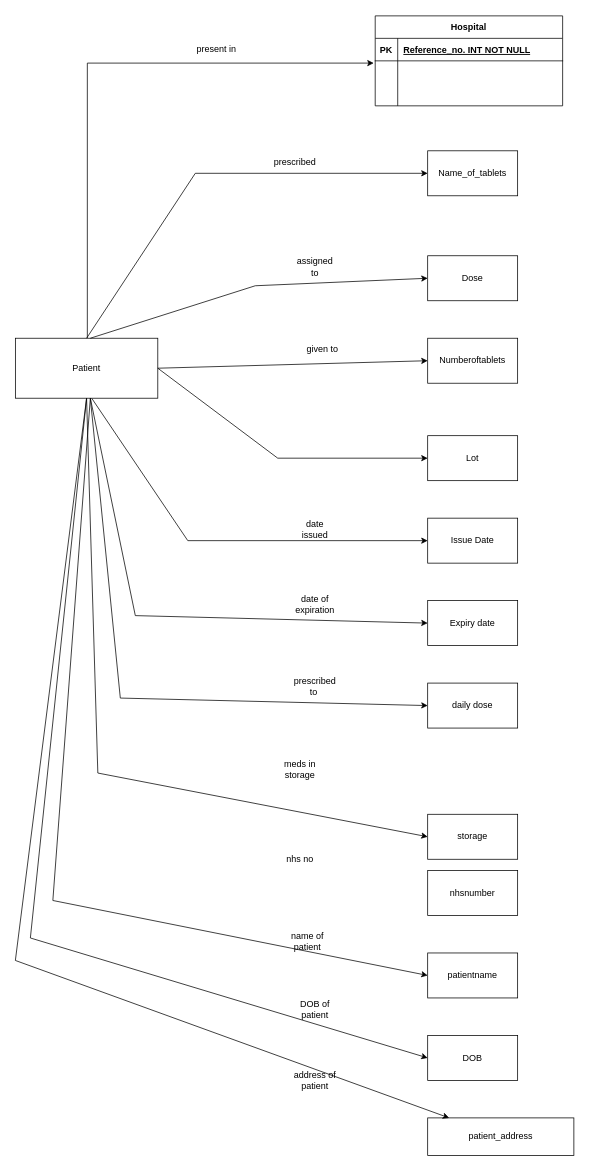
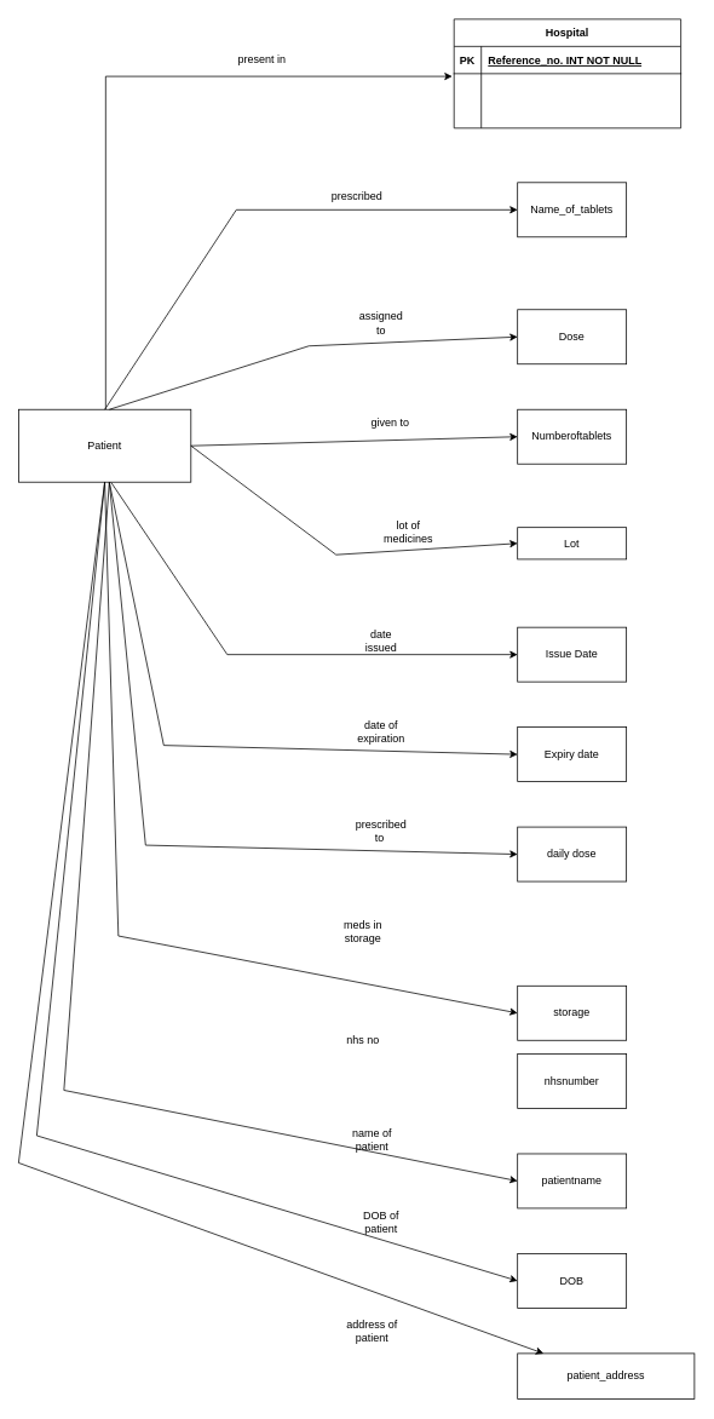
  <mxCell id="0" />
  <mxCell id="1" parent="0" />
  <mxCell id="2" value="Hospital" style="shape=table;startSize=30;container=1;collapsible=1;childLayout=tableLayout;fixedRows=1;rowLines=0;fontStyle=1;align=center;resizeLast=1;" parent="1" vertex="1"><mxGeometry x="500" y="20" width="250" height="120" as="geometry" /></mxCell>
  <mxCell id="3" value="" style="shape=partialRectangle;collapsible=0;dropTarget=0;pointerEvents=0;fillColor=none;points=[[0,0.5],[1,0.5]];portConstraint=eastwest;top=0;left=0;right=0;bottom=1;" parent="2" vertex="1"><mxGeometry y="30" width="250" height="30" as="geometry" /></mxCell>
  <mxCell id="4" value="PK" style="shape=partialRectangle;overflow=hidden;connectable=0;fillColor=none;top=0;left=0;bottom=0;right=0;fontStyle=1;" parent="3" vertex="1"><mxGeometry width="30" height="30" as="geometry"><mxRectangle width="30" height="30" as="alternateBounds" /></mxGeometry></mxCell>
  <mxCell id="5" value="Reference_no. INT NOT NULL" style="shape=partialRectangle;overflow=hidden;connectable=0;fillColor=none;top=0;left=0;bottom=0;right=0;align=left;spacingLeft=6;fontStyle=5;" parent="3" vertex="1"><mxGeometry x="30" width="220" height="30" as="geometry"><mxRectangle width="220" height="30" as="alternateBounds" /></mxGeometry></mxCell>
  <mxCell id="6" value="" style="shape=partialRectangle;collapsible=0;dropTarget=0;pointerEvents=0;fillColor=none;points=[[0,0.5],[1,0.5]];portConstraint=eastwest;top=0;left=0;right=0;bottom=0;" parent="2" vertex="1"><mxGeometry y="60" width="250" height="60" as="geometry" /></mxCell>
  <mxCell id="7" value="" style="shape=partialRectangle;overflow=hidden;connectable=0;fillColor=none;top=0;left=0;bottom=0;right=0;" parent="6" vertex="1"><mxGeometry width="30" height="60" as="geometry"><mxRectangle width="30" height="60" as="alternateBounds" /></mxGeometry></mxCell>
  <mxCell id="8" value="" style="shape=partialRectangle;overflow=hidden;connectable=0;fillColor=none;top=0;left=0;bottom=0;right=0;align=left;spacingLeft=6;" parent="6" vertex="1"><mxGeometry x="30" width="220" height="60" as="geometry"><mxRectangle width="220" height="60" as="alternateBounds" /></mxGeometry></mxCell>
  <mxCell id="9" style="edgeStyle=orthogonalEdgeStyle;rounded=0;orthogonalLoop=1;jettySize=auto;html=1;entryX=-0.008;entryY=0.05;entryDx=0;entryDy=0;entryPerimeter=0;" edge="1" parent="1" source="10" target="6"><mxGeometry relative="1" as="geometry"><mxPoint x="115" y="37.333" as="targetPoint" /><Array as="points"><mxPoint x="116" y="83" /></Array></mxGeometry></mxCell>
  <mxCell id="10" value="Patient" style="rounded=0;whiteSpace=wrap;html=1;" vertex="1" parent="1"><mxGeometry x="20" y="450" width="190" height="80" as="geometry" /></mxCell>
  <mxCell id="11" value="Name_of_tablets" style="rounded=0;whiteSpace=wrap;html=1;" vertex="1" parent="1"><mxGeometry x="570" y="200" width="120" height="60" as="geometry" /></mxCell>
  <mxCell id="12" value="Dose" style="rounded=0;whiteSpace=wrap;html=1;" vertex="1" parent="1"><mxGeometry x="570" y="340" width="120" height="60" as="geometry" /></mxCell>
  <mxCell id="13" value="Numberoftablets" style="rounded=0;whiteSpace=wrap;html=1;" vertex="1" parent="1"><mxGeometry x="570" y="450" width="120" height="60" as="geometry" /></mxCell>
- <mxCell id="14" value="Lot" style="rounded=0;whiteSpace=wrap;html=1;" vertex="1" parent="1"><mxGeometry x="570" y="580" width="120" height="60" as="geometry" /></mxCell>
+ <mxCell id="14" value="Lot" style="rounded=0;whiteSpace=wrap;html=1;" vertex="1" parent="1"><mxGeometry x="570" y="580" width="120" height="35" as="geometry" /></mxCell>
  <mxCell id="15" value="Issue Date" style="rounded=0;whiteSpace=wrap;html=1;" vertex="1" parent="1"><mxGeometry x="570" y="690" width="120" height="60" as="geometry" /></mxCell>
  <mxCell id="16" value="Expiry date" style="rounded=0;whiteSpace=wrap;html=1;" vertex="1" parent="1"><mxGeometry x="570" y="800" width="120" height="60" as="geometry" /></mxCell>
  <mxCell id="17" value="daily dose" style="rounded=0;whiteSpace=wrap;html=1;" vertex="1" parent="1"><mxGeometry x="570" y="910" width="120" height="60" as="geometry" /></mxCell>
  <mxCell id="18" value="storage" style="rounded=0;whiteSpace=wrap;html=1;" vertex="1" parent="1"><mxGeometry x="570" y="1085" width="120" height="60" as="geometry" /></mxCell>
  <mxCell id="19" value="nhsnumber" style="rounded=0;whiteSpace=wrap;html=1;" vertex="1" parent="1"><mxGeometry x="570" y="1160" width="120" height="60" as="geometry" /></mxCell>
  <mxCell id="20" value="patientname" style="rounded=0;whiteSpace=wrap;html=1;" vertex="1" parent="1"><mxGeometry x="570" y="1270" width="120" height="60" as="geometry" /></mxCell>
  <mxCell id="21" value="DOB" style="rounded=0;whiteSpace=wrap;html=1;" vertex="1" parent="1"><mxGeometry x="570" y="1380" width="120" height="60" as="geometry" /></mxCell>
  <mxCell id="22" value="patient_address" style="rounded=0;whiteSpace=wrap;html=1;" vertex="1" parent="1"><mxGeometry x="570" y="1490" width="195" height="50" as="geometry" /></mxCell>
  <mxCell id="23" value="" style="endArrow=classic;html=1;rounded=0;exitX=0.5;exitY=0;exitDx=0;exitDy=0;entryX=0;entryY=0.5;entryDx=0;entryDy=0;" edge="1" parent="1" source="10" target="11"><mxGeometry width="50" height="50" relative="1" as="geometry"><mxPoint x="260" y="360" as="sourcePoint" /><mxPoint x="310" y="310" as="targetPoint" /><Array as="points"><mxPoint x="260" y="230" /></Array></mxGeometry></mxCell>
  <mxCell id="24" value="" style="endArrow=classic;html=1;rounded=0;entryX=0;entryY=0.5;entryDx=0;entryDy=0;" edge="1" parent="1" target="12"><mxGeometry width="50" height="50" relative="1" as="geometry"><mxPoint x="120" y="450" as="sourcePoint" /><mxPoint x="310" y="440" as="targetPoint" /><Array as="points"><mxPoint x="340" y="380" /></Array></mxGeometry></mxCell>
  <mxCell id="25" value="" style="endArrow=classic;html=1;rounded=0;exitX=1;exitY=0.5;exitDx=0;exitDy=0;entryX=0;entryY=0.5;entryDx=0;entryDy=0;" edge="1" parent="1" source="10" target="13"><mxGeometry width="50" height="50" relative="1" as="geometry"><mxPoint x="260" y="490" as="sourcePoint" /><mxPoint x="310" y="440" as="targetPoint" /></mxGeometry></mxCell>
  <mxCell id="26" value="" style="endArrow=classic;html=1;rounded=0;exitX=1;exitY=0.5;exitDx=0;exitDy=0;entryX=0;entryY=0.5;entryDx=0;entryDy=0;" edge="1" parent="1" source="10" target="14"><mxGeometry width="50" height="50" relative="1" as="geometry"><mxPoint x="260" y="620" as="sourcePoint" /><mxPoint x="310" y="570" as="targetPoint" /><Array as="points"><mxPoint x="370" y="610" /></Array></mxGeometry></mxCell>
  <mxCell id="27" value="" style="endArrow=classic;html=1;rounded=0;exitX=0.537;exitY=1.004;exitDx=0;exitDy=0;exitPerimeter=0;entryX=0;entryY=0.5;entryDx=0;entryDy=0;" edge="1" parent="1" source="10" target="15"><mxGeometry width="50" height="50" relative="1" as="geometry"><mxPoint x="260" y="620" as="sourcePoint" /><mxPoint x="310" y="570" as="targetPoint" /><Array as="points"><mxPoint x="250" y="720" /></Array></mxGeometry></mxCell>
  <mxCell id="28" value="" style="endArrow=classic;html=1;rounded=0;entryX=0;entryY=0.5;entryDx=0;entryDy=0;" edge="1" parent="1" target="16"><mxGeometry width="50" height="50" relative="1" as="geometry"><mxPoint x="120" y="530" as="sourcePoint" /><mxPoint x="310" y="730" as="targetPoint" /><Array as="points"><mxPoint x="180" y="820" /></Array></mxGeometry></mxCell>
  <mxCell id="29" value="" style="endArrow=classic;html=1;rounded=0;entryX=0;entryY=0.5;entryDx=0;entryDy=0;" edge="1" parent="1" target="17"><mxGeometry width="50" height="50" relative="1" as="geometry"><mxPoint x="120" y="530" as="sourcePoint" /><mxPoint x="310" y="920" as="targetPoint" /><Array as="points"><mxPoint x="160" y="930" /></Array></mxGeometry></mxCell>
  <mxCell id="30" value="" style="endArrow=classic;html=1;rounded=0;exitX=0.5;exitY=1;exitDx=0;exitDy=0;entryX=0;entryY=0.5;entryDx=0;entryDy=0;" edge="1" parent="1" source="10" target="18"><mxGeometry width="50" height="50" relative="1" as="geometry"><mxPoint x="70" y="800" as="sourcePoint" /><mxPoint x="310" y="850" as="targetPoint" /><Array as="points"><mxPoint x="130" y="1030" /></Array></mxGeometry></mxCell>
  <mxCell id="31" value="" style="endArrow=classic;html=1;rounded=0;entryX=0;entryY=0.5;entryDx=0;entryDy=0;" edge="1" parent="1" target="20"><mxGeometry width="50" height="50" relative="1" as="geometry"><mxPoint x="120" y="530" as="sourcePoint" /><mxPoint x="360" y="970" as="targetPoint" /><Array as="points"><mxPoint x="70" y="1200" /></Array></mxGeometry></mxCell>
  <mxCell id="32" value="" style="endArrow=classic;html=1;rounded=0;exitX=0.5;exitY=1;exitDx=0;exitDy=0;entryX=0;entryY=0.5;entryDx=0;entryDy=0;" edge="1" parent="1" source="10" target="21"><mxGeometry width="50" height="50" relative="1" as="geometry"><mxPoint x="310" y="580" as="sourcePoint" /><mxPoint x="360" y="530" as="targetPoint" /><Array as="points"><mxPoint x="40" y="1250" /></Array></mxGeometry></mxCell>
  <mxCell id="33" value="" style="endArrow=classic;html=1;rounded=0;exitX=0.5;exitY=1;exitDx=0;exitDy=0;" edge="1" parent="1" source="10" target="22"><mxGeometry width="50" height="50" relative="1" as="geometry"><mxPoint x="30" y="620" as="sourcePoint" /><mxPoint x="80" y="570" as="targetPoint" /><Array as="points"><mxPoint x="20" y="1280" /></Array></mxGeometry></mxCell>
  <mxCell id="34" value="present in&amp;nbsp;" style="text;html=1;strokeColor=none;fillColor=none;align=center;verticalAlign=middle;whiteSpace=wrap;rounded=0;" vertex="1" parent="1"><mxGeometry x="260" y="50" width="60" height="30" as="geometry" /></mxCell>
  <mxCell id="35" value="prescribed&amp;nbsp;" style="text;html=1;strokeColor=none;fillColor=none;align=center;verticalAlign=middle;whiteSpace=wrap;rounded=0;" vertex="1" parent="1"><mxGeometry x="365" y="200" width="60" height="30" as="geometry" /></mxCell>
  <mxCell id="36" value="assigned to" style="text;html=1;strokeColor=none;fillColor=none;align=center;verticalAlign=middle;whiteSpace=wrap;rounded=0;" vertex="1" parent="1"><mxGeometry x="390" y="340" width="60" height="30" as="geometry" /></mxCell>
  <mxCell id="37" value="given to" style="text;html=1;strokeColor=none;fillColor=none;align=center;verticalAlign=middle;whiteSpace=wrap;rounded=0;" vertex="1" parent="1"><mxGeometry x="400" y="450" width="60" height="30" as="geometry" /></mxCell>
+ <mxCell id="38" value="lot of medicines" style="text;html=1;strokeColor=none;fillColor=none;align=center;verticalAlign=middle;whiteSpace=wrap;rounded=0;" vertex="1" parent="1"><mxGeometry x="420" y="570" width="60" height="30" as="geometry" /></mxCell>
  <mxCell id="39" value="date issued" style="text;html=1;strokeColor=none;fillColor=none;align=center;verticalAlign=middle;whiteSpace=wrap;rounded=0;" vertex="1" parent="1"><mxGeometry x="390" y="690" width="60" height="30" as="geometry" /></mxCell>
  <mxCell id="40" value="date of expiration" style="text;html=1;strokeColor=none;fillColor=none;align=center;verticalAlign=middle;whiteSpace=wrap;rounded=0;" vertex="1" parent="1"><mxGeometry x="390" y="790" width="60" height="30" as="geometry" /></mxCell>
  <mxCell id="41" value="prescribed to&amp;nbsp;" style="text;html=1;strokeColor=none;fillColor=none;align=center;verticalAlign=middle;whiteSpace=wrap;rounded=0;" vertex="1" parent="1"><mxGeometry x="390" y="900" width="60" height="30" as="geometry" /></mxCell>
  <mxCell id="42" value="meds in storage" style="text;html=1;strokeColor=none;fillColor=none;align=center;verticalAlign=middle;whiteSpace=wrap;rounded=0;" vertex="1" parent="1"><mxGeometry x="370" y="1010" width="60" height="30" as="geometry" /></mxCell>
  <mxCell id="43" value="nhs no" style="text;html=1;strokeColor=none;fillColor=none;align=center;verticalAlign=middle;whiteSpace=wrap;rounded=0;" vertex="1" parent="1"><mxGeometry x="370" y="1130" width="60" height="30" as="geometry" /></mxCell>
  <mxCell id="44" value="name of patient" style="text;html=1;strokeColor=none;fillColor=none;align=center;verticalAlign=middle;whiteSpace=wrap;rounded=0;" vertex="1" parent="1"><mxGeometry x="380" y="1240" width="60" height="30" as="geometry" /></mxCell>
  <mxCell id="45" value="DOB of patient" style="text;html=1;strokeColor=none;fillColor=none;align=center;verticalAlign=middle;whiteSpace=wrap;rounded=0;" vertex="1" parent="1"><mxGeometry x="390" y="1330" width="60" height="30" as="geometry" /></mxCell>
- <mxCell id="46" value="address of patient" style="text;html=1;strokeColor=none;fillColor=none;align=center;verticalAlign=middle;whiteSpace=wrap;rounded=0;" vertex="1" parent="1"><mxGeometry x="390" y="1425" width="60" height="30" as="geometry" /></mxCell>
+ <mxCell id="46" value="address of patient" style="text;html=1;strokeColor=none;fillColor=none;align=center;verticalAlign=middle;whiteSpace=wrap;rounded=0;" vertex="1" parent="1"><mxGeometry x="380" y="1450" width="60" height="30" as="geometry" /></mxCell>
